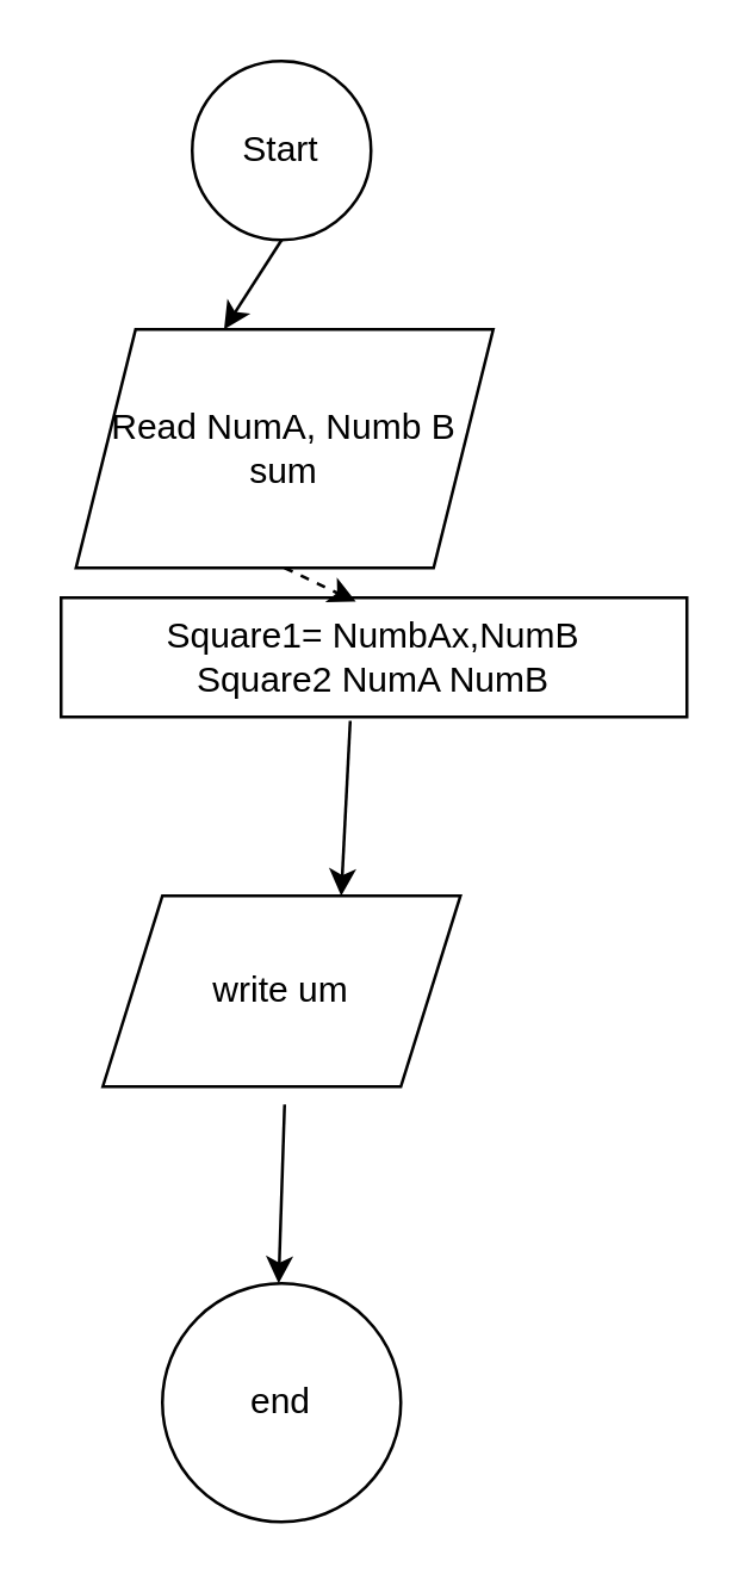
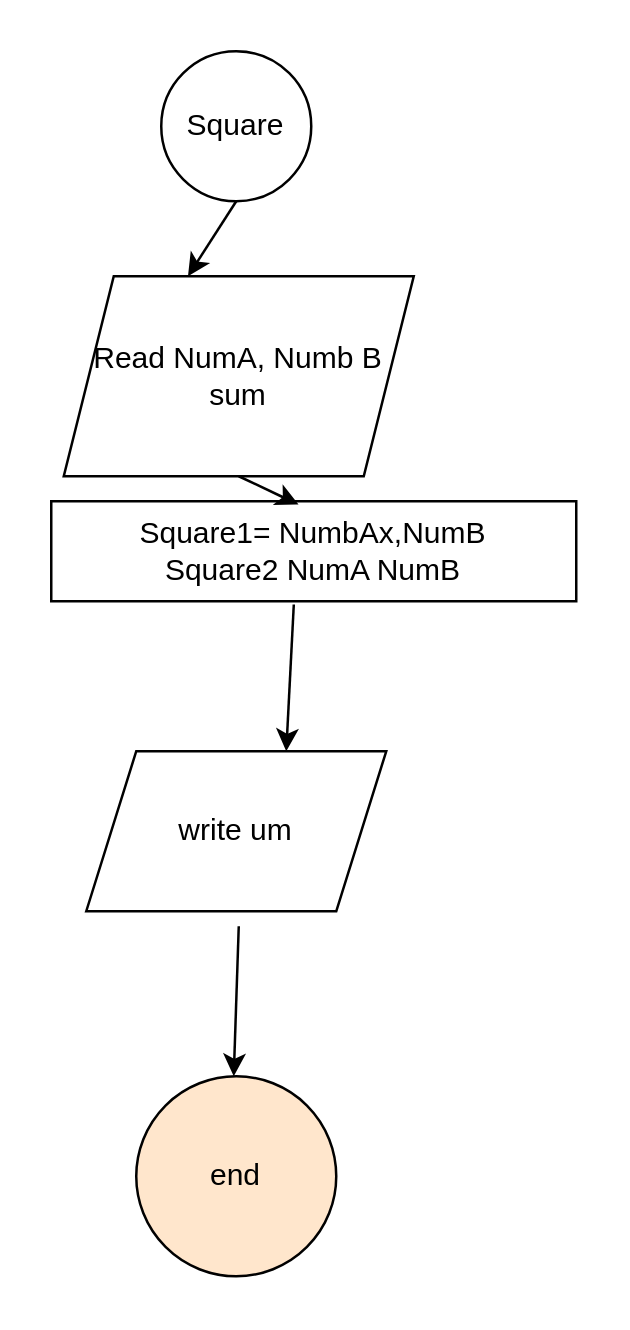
  <mxCell id="0" />
  <mxCell id="1" parent="0" />
- <mxCell id="2" value="Start" style="ellipse;whiteSpace=wrap;html=1;" vertex="1" parent="1"><mxGeometry x="64" y="20" width="60" height="60" as="geometry" /></mxCell>
+ <mxCell id="2" value="Square" style="ellipse;whiteSpace=wrap;html=1;" vertex="1" parent="1"><mxGeometry x="64" y="20" width="60" height="60" as="geometry" /></mxCell>
  <mxCell id="3" value="Read NumA, Numb B&lt;br&gt;sum" style="shape=parallelogram;perimeter=parallelogramPerimeter;whiteSpace=wrap;html=1;fixedSize=1;" vertex="1" parent="1"><mxGeometry x="25" y="110" width="140" height="80" as="geometry" /></mxCell>
  <mxCell id="4" value="Square1= NumbAx,NumB&lt;br&gt;Square2 NumA NumB" style="rounded=0;whiteSpace=wrap;html=1;" vertex="1" parent="1"><mxGeometry x="20" y="200" width="210" height="40" as="geometry" /></mxCell>
  <mxCell id="5" value="write um" style="shape=parallelogram;perimeter=parallelogramPerimeter;whiteSpace=wrap;html=1;fixedSize=1;" vertex="1" parent="1"><mxGeometry x="34" y="300" width="120" height="64" as="geometry" /></mxCell>
- <mxCell id="6" value="end" style="ellipse;whiteSpace=wrap;html=1;aspect=fixed;" vertex="1" parent="1"><mxGeometry x="54" y="430" width="80" height="80" as="geometry" /></mxCell>
+ <mxCell id="6" value="end" style="ellipse;whiteSpace=wrap;html=1;aspect=fixed;fillColor=#ffe6cc;" vertex="1" parent="1"><mxGeometry x="54" y="430" width="80" height="80" as="geometry" /></mxCell>
  <mxCell id="7" value="" style="endArrow=classic;html=1;rounded=0;entryX=0.355;entryY=0;entryDx=0;entryDy=0;entryPerimeter=0;" edge="1" parent="1" target="3"><mxGeometry width="50" height="50" relative="1" as="geometry"><mxPoint x="94" y="80" as="sourcePoint" /><mxPoint x="144" y="30" as="targetPoint" /></mxGeometry></mxCell>
- <mxCell id="8" value="" style="endArrow=classic;html=1;rounded=0;entryX=0.471;entryY=0.033;entryDx=0;entryDy=0;entryPerimeter=0;exitX=0.5;exitY=1;exitDx=0;exitDy=0;dashed=1;" edge="1" parent="1" source="3" target="4"><mxGeometry width="50" height="50" relative="1" as="geometry"><mxPoint x="54" y="170" as="sourcePoint" /><mxPoint x="164" y="140" as="targetPoint" /></mxGeometry></mxCell>
+ <mxCell id="8" value="" style="endArrow=classic;html=1;rounded=0;entryX=0.471;entryY=0.033;entryDx=0;entryDy=0;entryPerimeter=0;exitX=0.5;exitY=1;exitDx=0;exitDy=0;" edge="1" parent="1" source="3" target="4"><mxGeometry width="50" height="50" relative="1" as="geometry"><mxPoint x="54" y="170" as="sourcePoint" /><mxPoint x="164" y="140" as="targetPoint" /></mxGeometry></mxCell>
  <mxCell id="9" value="" style="endArrow=classic;html=1;rounded=0;exitX=0.462;exitY=1.033;exitDx=0;exitDy=0;exitPerimeter=0;" edge="1" parent="1" source="4"><mxGeometry width="50" height="50" relative="1" as="geometry"><mxPoint x="164" y="260" as="sourcePoint" /><mxPoint x="114" y="300" as="targetPoint" /></mxGeometry></mxCell>
  <mxCell id="10" value="" style="endArrow=classic;html=1;rounded=0;" edge="1" parent="1"><mxGeometry width="50" height="50" relative="1" as="geometry"><mxPoint x="95" y="370" as="sourcePoint" /><mxPoint x="93" y="430" as="targetPoint" /></mxGeometry></mxCell>
